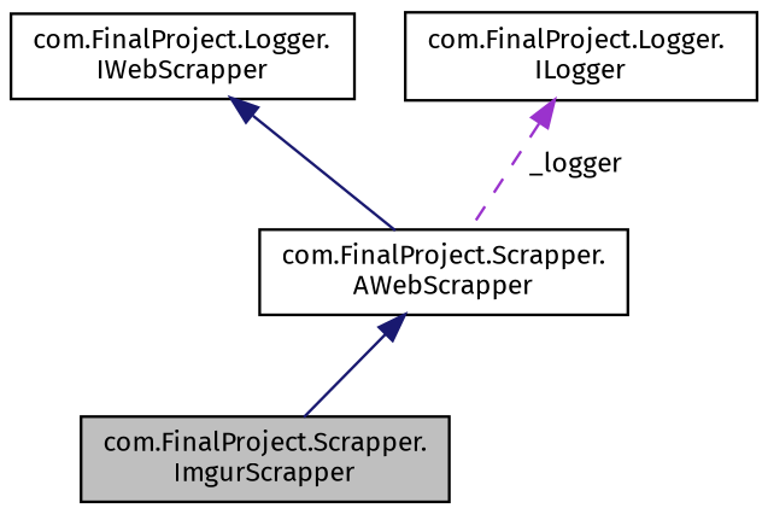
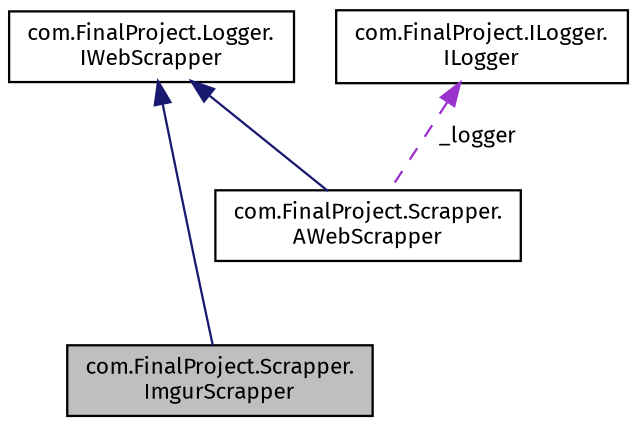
  digraph {
    fontname="Fira Sans"
    node [color=black fillcolor=white fontname="Fira Sans" fontsize=10 shape=record style=filled]
    edge [color=midnightblue dir=back fontname="Fira Sans" fontsize=10 labelfontname=Helvetica labelfontsize=10 style=solid]
    n1 [fillcolor=grey75 fontcolor=black height=0.2 label="com.FinalProject.Scrapper.\lImgurScrapper" width=0.4]
    n2 [height=0.2 label="com.FinalProject.Scrapper.\lAWebScrapper" width=0.4]
    n3 [height=0.2 label="com.FinalProject.Logger.\lIWebScrapper" width=0.4]
-   n4 [height=0.2 label="com.FinalProject.Logger.\lILogger" width=0.4]
-   n2 -> n1
+   n4 [height=0.2 label="com.FinalProject.ILogger.\lILogger" width=0.4]
+   n3 -> n1
    n3 -> n2
    n4 -> n2 [color=darkorchid3 label=" _logger" style=dashed]
  }
